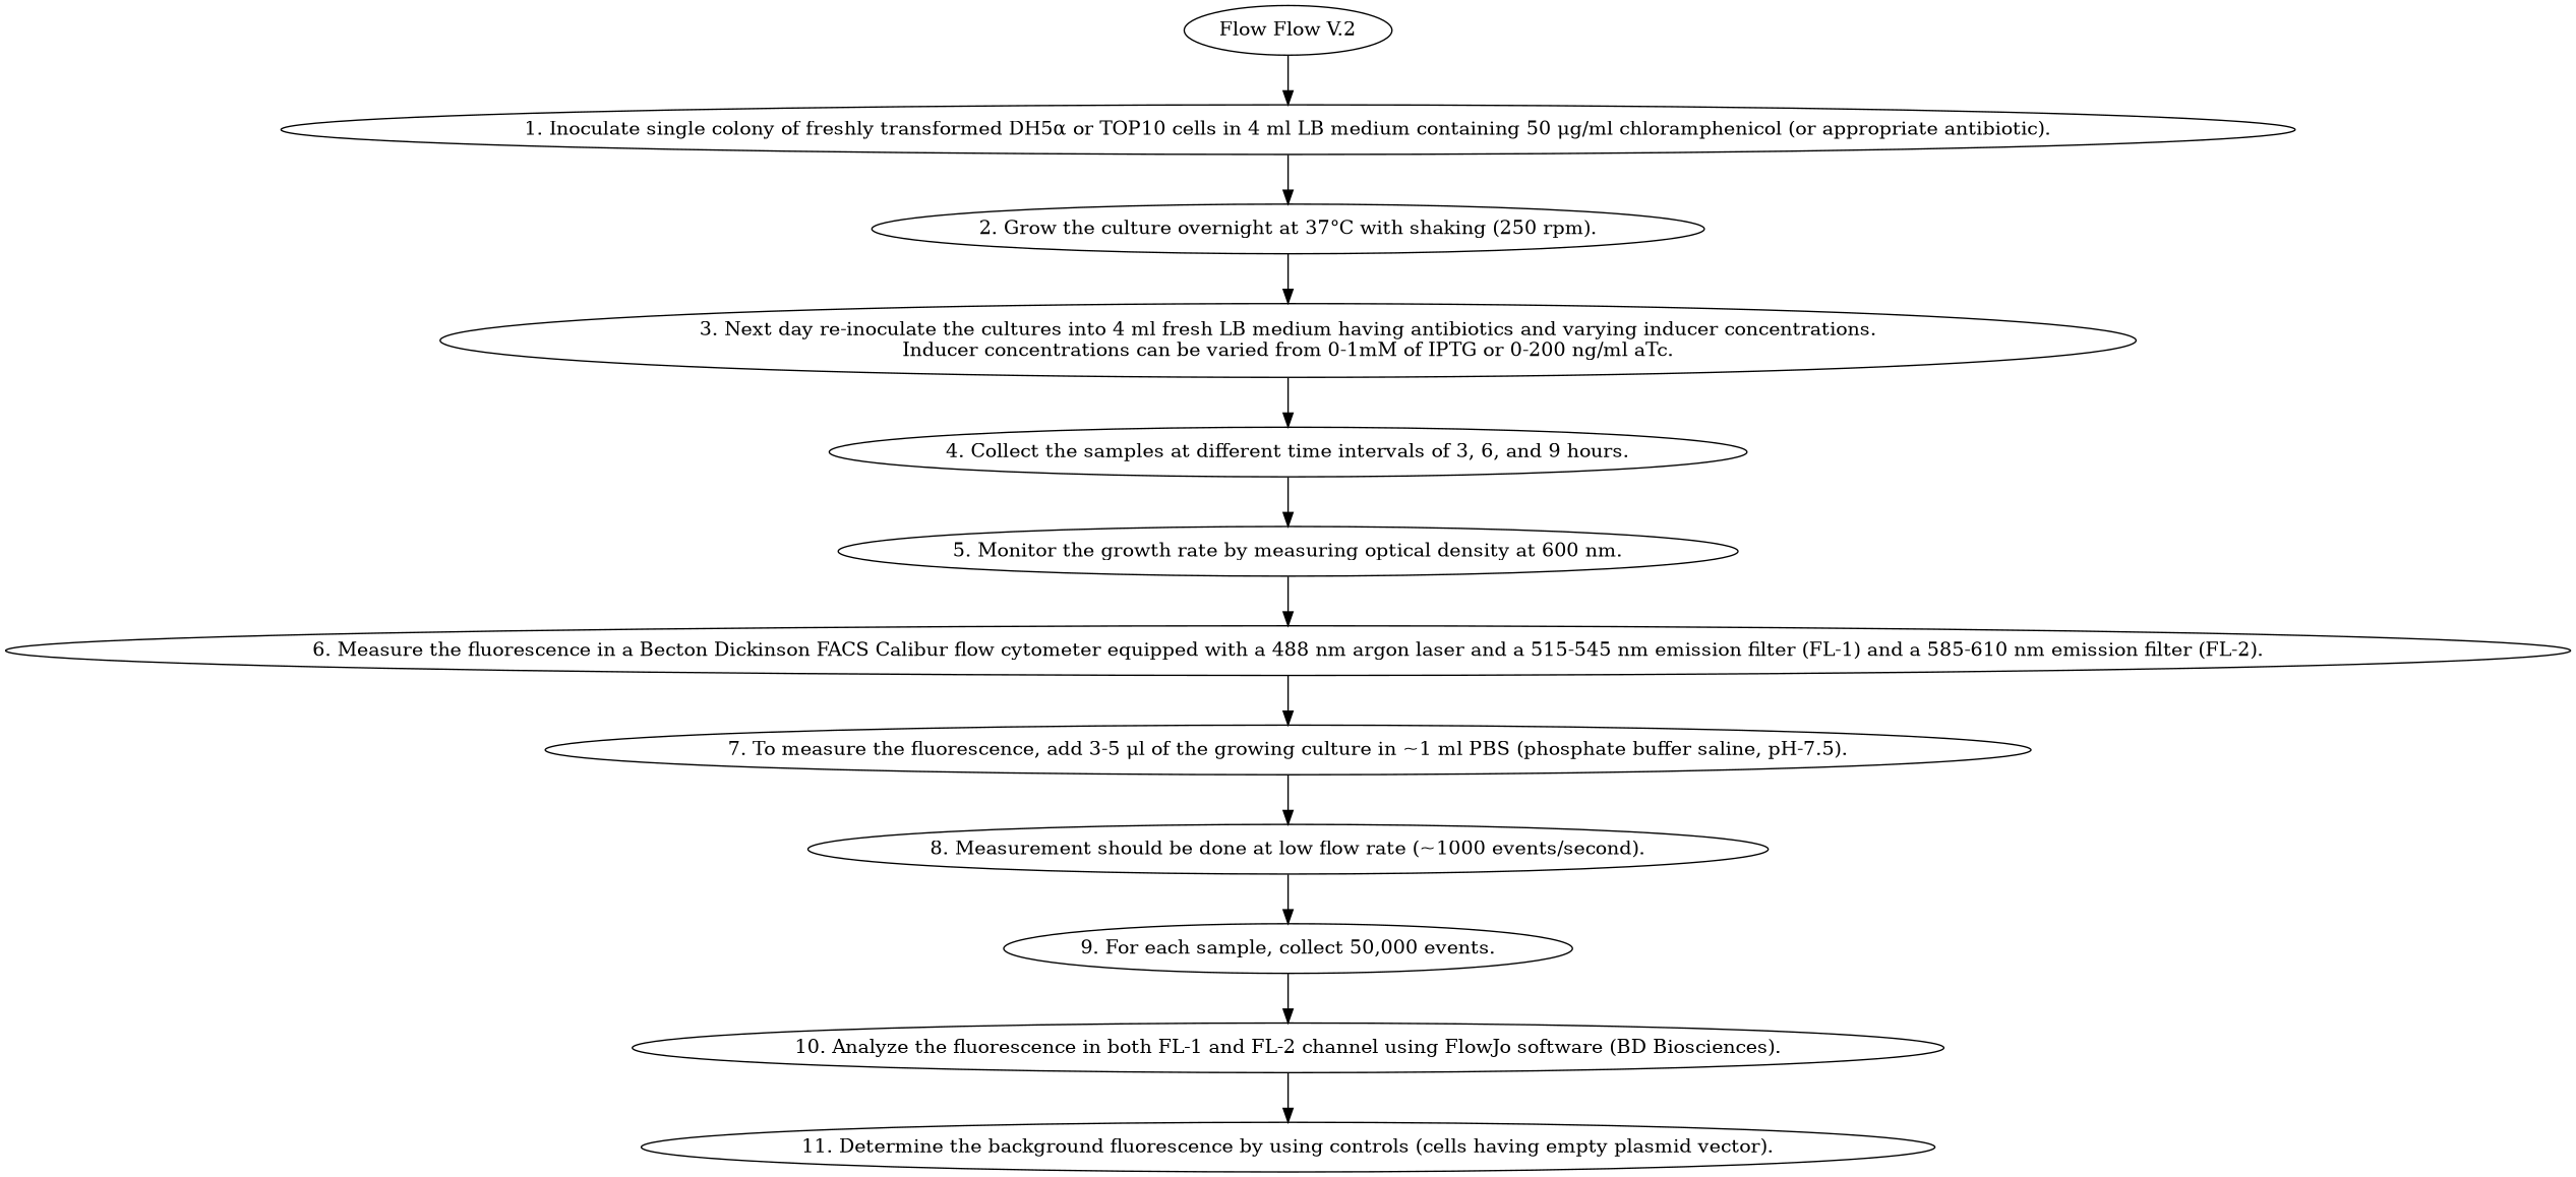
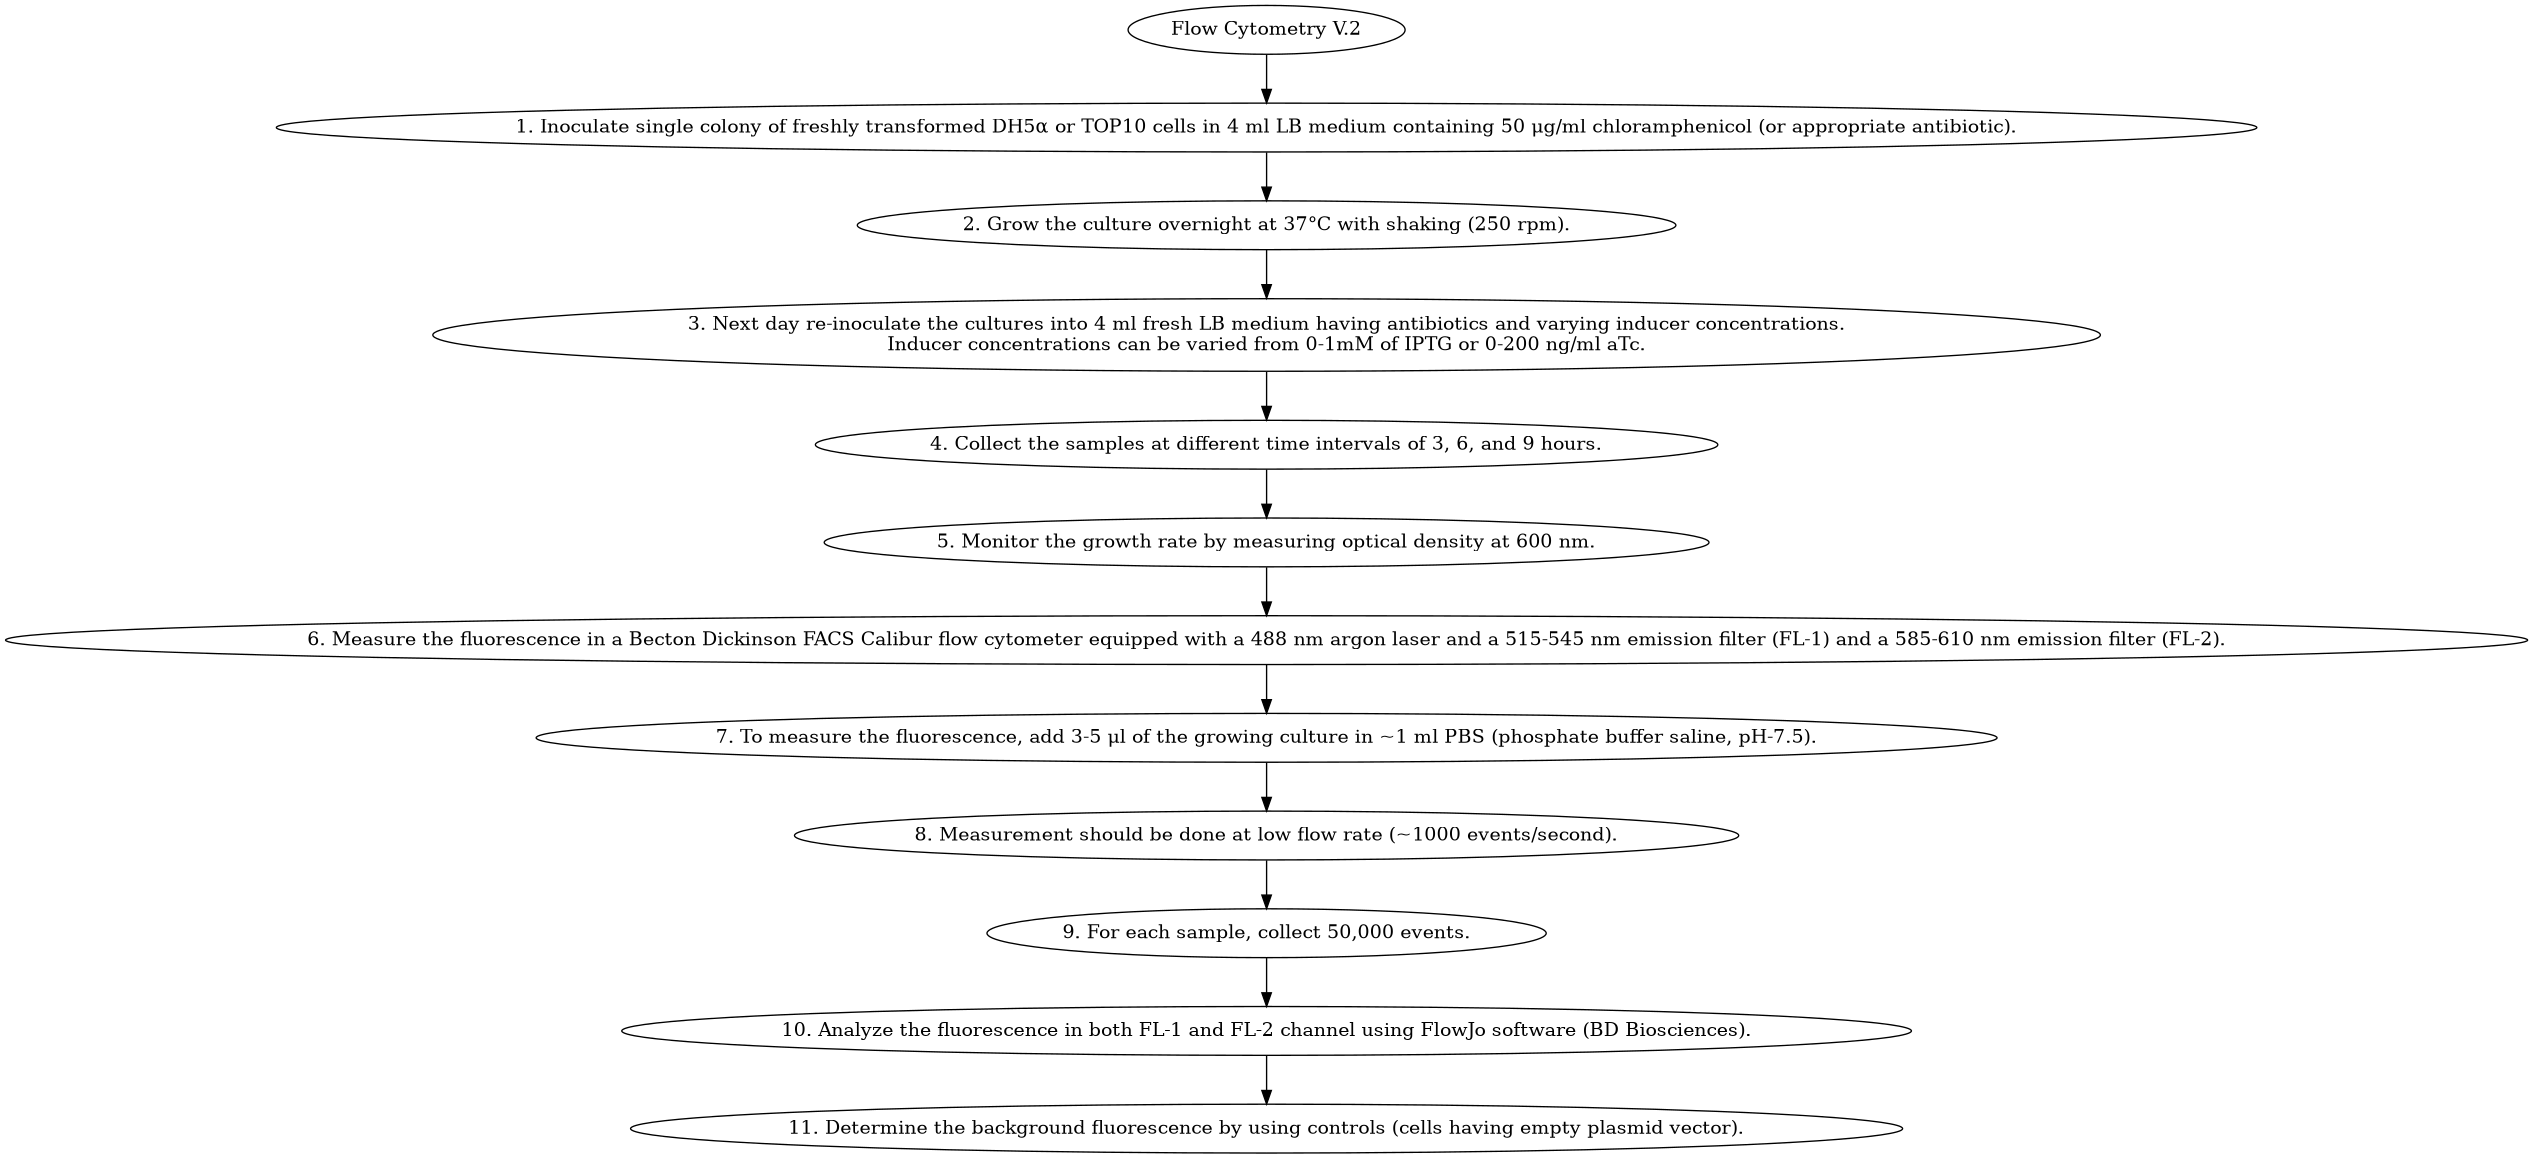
  digraph {
-   n1 [label="Flow Flow V.2"]
+   n1 [label="Flow Cytometry V.2"]
    n2 [label="1. Inoculate single colony of freshly transformed DH5α or TOP10 cells in 4 ml LB medium containing 50 μg/ml chloramphenicol (or appropriate antibiotic)."]
    n3 [label="2. Grow the culture overnight at 37°C with shaking (250 rpm)."]
    n4 [label="3. Next day re-inoculate the cultures into 4 ml fresh LB medium having antibiotics and varying inducer concentrations.\nInducer concentrations can be varied from 0-1mM of IPTG or 0-200 ng/ml aTc."]
    n5 [label="4. Collect the samples at different time intervals of 3, 6, and 9 hours."]
    n6 [label="5. Monitor the growth rate by measuring optical density at 600 nm."]
    n7 [label="6. Measure the fluorescence in a Becton Dickinson FACS Calibur flow cytometer equipped with a 488 nm argon laser and a 515-545 nm emission filter (FL-1) and a 585-610 nm emission filter (FL-2)."]
    n8 [label="7. To measure the fluorescence, add 3-5 μl of the growing culture in ~1 ml PBS (phosphate buffer saline, pH-7.5)."]
    n9 [label="8. Measurement should be done at low flow rate (~1000 events/second)."]
    n10 [label="9. For each sample, collect 50,000 events."]
    n11 [label="10. Analyze the fluorescence in both FL-1 and FL-2 channel using FlowJo software (BD Biosciences)."]
    n12 [label="11. Determine the background fluorescence by using controls (cells having empty plasmid vector)."]
    n1 -> n2
    n2 -> n3
    n3 -> n4
    n4 -> n5
    n5 -> n6
    n6 -> n7
    n7 -> n8
    n8 -> n9
    n9 -> n10
    n10 -> n11
    n11 -> n12
  }
